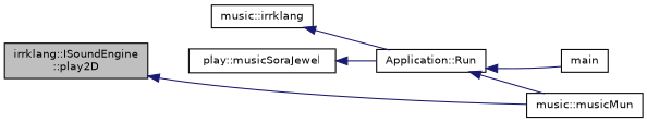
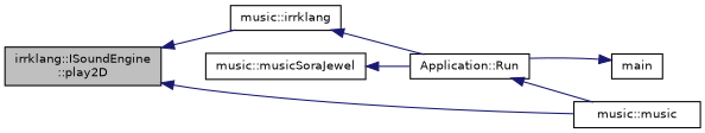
  digraph {
    rankdir=LR
    node [color=black fontname=Helvetica fontsize=10 shape=record]
    edge [color=midnightblue dir=back fontname=Helvetica fontsize=10 labelfontname=Helvetica labelfontsize=10 style=solid]
    n1 [fillcolor=grey75 fontcolor=black height=0.2 label="irrklang::ISoundEngine\l::play2D" style=filled width=0.4]
    n2 [height=0.2 label="music::irrklang" width=0.4]
-   n3 [height=0.2 label="music::musicMun" width=0.4]
+   n3 [height=0.2 label="music::music" width=0.4]
    n4 [height=0.2 label="Application::Run" width=0.4]
-   n5 [height=0.2 label="play::musicSoraJewel" width=0.4]
+   n5 [height=0.2 label="music::musicSoraJewel" width=0.4]
    n6 [height=0.2 label=main width=0.4]
+   n1 -> n2
    n1 -> n3
    n2 -> n4
    n4 -> n3
-   n4 -> n6
+   n6 -> n4
    n5 -> n4
  }
